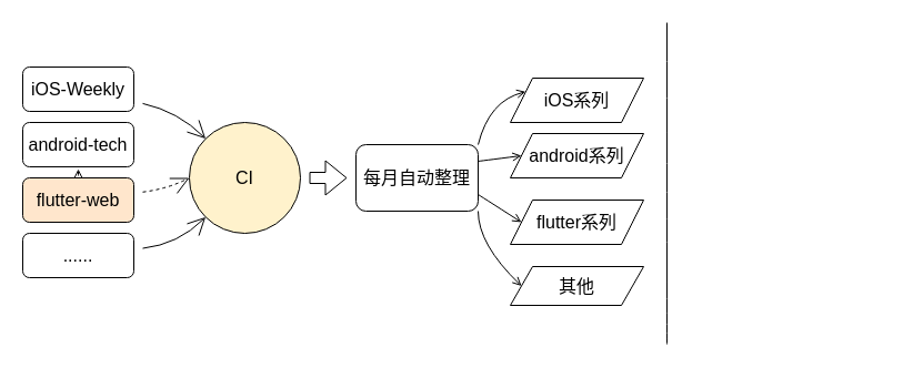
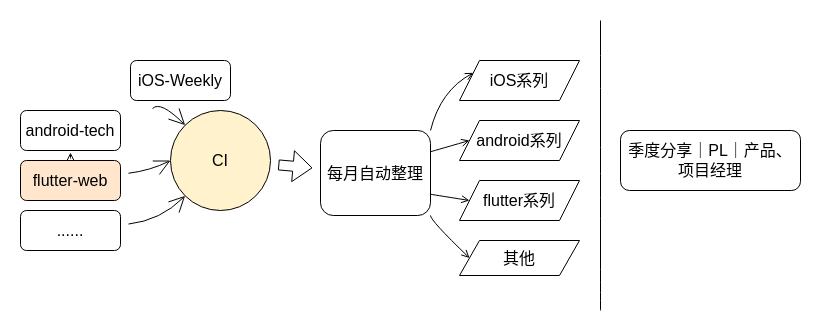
  <mxCell id="0" />
  <mxCell id="1" parent="0" />
  <mxCell id="2" style="edgeStyle=none;curved=1;rounded=0;orthogonalLoop=1;jettySize=auto;html=1;entryX=0;entryY=0;entryDx=0;entryDy=0;fontSize=12;endArrow=open;startSize=14;endSize=14;sourcePerimeterSpacing=8;targetPerimeterSpacing=8;" parent="1" source="3" target="9" edge="1"><mxGeometry relative="1" as="geometry"><Array as="points"><mxPoint x="160" y="100" /></Array></mxGeometry></mxCell>
- <mxCell id="3" value="iOS-Weekly" style="rounded=1;whiteSpace=wrap;html=1;fontSize=16;" parent="1" vertex="1"><mxGeometry x="20" y="60" width="100" height="40" as="geometry" /></mxCell>
+ <mxCell id="3" value="iOS-Weekly" style="rounded=1;whiteSpace=wrap;html=1;fontSize=16;" parent="1" vertex="1"><mxGeometry x="130" y="60" width="100" height="40" as="geometry" /></mxCell>
  <mxCell id="4" style="edgeStyle=none;curved=1;rounded=0;orthogonalLoop=1;jettySize=auto;html=1;fontSize=12;endArrow=open;startSize=14;endSize=14;sourcePerimeterSpacing=8;targetPerimeterSpacing=8;" parent="1" source="5" target="7" edge="1"><mxGeometry relative="1" as="geometry" /></mxCell>
  <mxCell id="5" value="android-tech" style="rounded=1;whiteSpace=wrap;html=1;fontSize=16;" parent="1" vertex="1"><mxGeometry x="20" y="110" width="100" height="40" as="geometry" /></mxCell>
- <mxCell id="6" style="edgeStyle=none;curved=1;rounded=0;orthogonalLoop=1;jettySize=auto;html=1;entryX=0;entryY=0.5;entryDx=0;entryDy=0;fontSize=12;endArrow=open;startSize=14;endSize=14;sourcePerimeterSpacing=8;targetPerimeterSpacing=8;dashed=1;" parent="1" source="7" target="9" edge="1"><mxGeometry relative="1" as="geometry"><Array as="points"><mxPoint x="150" y="170" /></Array></mxGeometry></mxCell>
+ <mxCell id="6" style="edgeStyle=none;curved=1;rounded=0;orthogonalLoop=1;jettySize=auto;html=1;entryX=0;entryY=0.5;entryDx=0;entryDy=0;fontSize=12;endArrow=open;startSize=14;endSize=14;sourcePerimeterSpacing=8;targetPerimeterSpacing=8;" parent="1" source="7" target="9" edge="1"><mxGeometry relative="1" as="geometry"><Array as="points"><mxPoint x="150" y="170" /></Array></mxGeometry></mxCell>
  <mxCell id="7" value="flutter-web" style="rounded=1;whiteSpace=wrap;html=1;fontSize=16;fillColor=#ffe6cc;" parent="1" vertex="1"><mxGeometry x="20" y="160" width="100" height="40" as="geometry" /></mxCell>
  <mxCell id="8" value="" style="edgeStyle=none;curved=1;rounded=0;orthogonalLoop=1;jettySize=auto;html=1;fontSize=12;endArrow=open;sourcePerimeterSpacing=8;targetPerimeterSpacing=8;shape=flexArrow;" parent="1" source="9" target="16" edge="1"><mxGeometry relative="1" as="geometry" /></mxCell>
  <mxCell id="9" value="CI" style="ellipse;whiteSpace=wrap;html=1;aspect=fixed;fontSize=16;fillColor=#fff2cc;" parent="1" vertex="1"><mxGeometry x="170" y="110" width="100" height="100" as="geometry" /></mxCell>
  <mxCell id="10" style="edgeStyle=none;curved=1;rounded=0;orthogonalLoop=1;jettySize=auto;html=1;entryX=0;entryY=1;entryDx=0;entryDy=0;fontSize=12;endArrow=open;startSize=14;endSize=14;sourcePerimeterSpacing=8;targetPerimeterSpacing=8;" parent="1" source="11" target="9" edge="1"><mxGeometry relative="1" as="geometry"><Array as="points"><mxPoint x="160" y="220" /></Array></mxGeometry></mxCell>
  <mxCell id="11" value="......" style="rounded=1;whiteSpace=wrap;html=1;fontSize=16;" parent="1" vertex="1"><mxGeometry x="20" y="210" width="100" height="40" as="geometry" /></mxCell>
  <mxCell id="12" style="edgeStyle=none;curved=1;rounded=0;orthogonalLoop=1;jettySize=auto;html=1;entryX=0;entryY=0.25;entryDx=0;entryDy=0;fontSize=12;endArrow=open;sourcePerimeterSpacing=8;targetPerimeterSpacing=8;exitX=1;exitY=0;exitDx=0;exitDy=0;" parent="1" source="16" target="17" edge="1"><mxGeometry relative="1" as="geometry"><Array as="points"><mxPoint x="440" y="90" /></Array></mxGeometry></mxCell>
  <mxCell id="13" style="edgeStyle=none;curved=1;rounded=0;orthogonalLoop=1;jettySize=auto;html=1;entryX=0;entryY=0.5;entryDx=0;entryDy=0;fontSize=12;endArrow=open;sourcePerimeterSpacing=8;targetPerimeterSpacing=8;exitX=1;exitY=0.25;exitDx=0;exitDy=0;" parent="1" source="16" target="18" edge="1"><mxGeometry relative="1" as="geometry" /></mxCell>
  <mxCell id="14" style="edgeStyle=none;curved=1;rounded=0;orthogonalLoop=1;jettySize=auto;html=1;entryX=0;entryY=0.5;entryDx=0;entryDy=0;fontSize=12;endArrow=open;sourcePerimeterSpacing=8;targetPerimeterSpacing=8;exitX=1;exitY=0.75;exitDx=0;exitDy=0;" parent="1" source="16" target="19" edge="1"><mxGeometry relative="1" as="geometry"><mxPoint x="430" y="160" as="sourcePoint" /></mxGeometry></mxCell>
  <mxCell id="15" style="edgeStyle=none;curved=1;rounded=0;orthogonalLoop=1;jettySize=auto;html=1;entryX=0;entryY=0.5;entryDx=0;entryDy=0;fontSize=12;endArrow=open;sourcePerimeterSpacing=8;targetPerimeterSpacing=8;exitX=1;exitY=1;exitDx=0;exitDy=0;" parent="1" source="16" target="20" edge="1"><mxGeometry relative="1" as="geometry"><Array as="points"><mxPoint x="430" y="220" /></Array></mxGeometry></mxCell>
- <mxCell id="16" value="每月自动整理" style="rounded=1;whiteSpace=wrap;html=1;fontSize=16;" parent="1" vertex="1"><mxGeometry x="320" y="130" width="110" height="60" as="geometry" /></mxCell>
- <mxCell id="17" value="iOS系列" style="shape=parallelogram;perimeter=parallelogramPerimeter;whiteSpace=wrap;html=1;fixedSize=1;fontSize=16;" parent="1" vertex="1"><mxGeometry x="459" y="70" width="120" height="40" as="geometry" /></mxCell>
+ <mxCell id="16" value="每月自动整理" style="rounded=1;whiteSpace=wrap;html=1;fontSize=16;" parent="1" vertex="1"><mxGeometry x="320" y="130" width="110" height="85" as="geometry" /></mxCell>
+ <mxCell id="17" value="iOS系列" style="shape=parallelogram;perimeter=parallelogramPerimeter;whiteSpace=wrap;html=1;fixedSize=1;fontSize=16;" parent="1" vertex="1"><mxGeometry x="459" y="60" width="120" height="40" as="geometry" /></mxCell>
  <mxCell id="18" value="android系列" style="shape=parallelogram;perimeter=parallelogramPerimeter;whiteSpace=wrap;html=1;fixedSize=1;fontSize=16;" parent="1" vertex="1"><mxGeometry x="459" y="120" width="120" height="40" as="geometry" /></mxCell>
  <mxCell id="19" value="flutter系列" style="shape=parallelogram;perimeter=parallelogramPerimeter;whiteSpace=wrap;html=1;fixedSize=1;fontSize=16;" parent="1" vertex="1"><mxGeometry x="459" y="180" width="120" height="40" as="geometry" /></mxCell>
  <mxCell id="20" value="其他" style="shape=parallelogram;perimeter=parallelogramPerimeter;whiteSpace=wrap;html=1;fixedSize=1;fontSize=16;" parent="1" vertex="1"><mxGeometry x="459" y="240" width="120" height="35" as="geometry" /></mxCell>
  <mxCell id="21" value="" style="endArrow=none;html=1;rounded=0;fontSize=12;sourcePerimeterSpacing=8;targetPerimeterSpacing=8;curved=1;" parent="1" edge="1"><mxGeometry width="50" height="50" relative="1" as="geometry"><mxPoint x="600" y="310" as="sourcePoint" /><mxPoint x="600" y="20" as="targetPoint" /></mxGeometry></mxCell>
+ <mxCell id="22" value="季度分享｜PL｜产品、项目经理" style="rounded=1;whiteSpace=wrap;html=1;fontSize=16;" parent="1" vertex="1"><mxGeometry x="620" y="130" width="180" height="60" as="geometry" /></mxCell>
